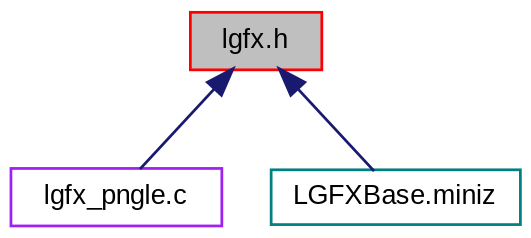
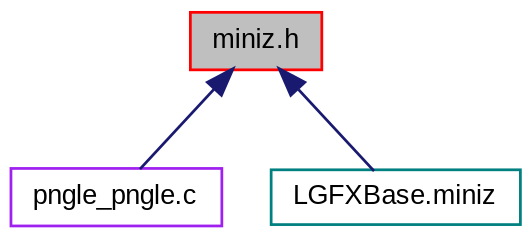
  digraph {
    fontname="Liberation Sans"
    node [fillcolor=white fontname="Liberation Sans" fontsize=10 shape=record style=filled]
    edge [color=midnightblue dir=back fontname="Liberation Sans" fontsize=10 labelfontname=Helvetica labelfontsize=10 style=solid]
-   n1 [color=red fillcolor=grey75 fontcolor=black height=0.2 label="lgfx.h" width=0.4]
-   n2 [color=purple height=0.2 label="lgfx_pngle.c" width=0.4]
+   n1 [color=red fillcolor=grey75 fontcolor=black height=0.2 label="miniz.h" width=0.4]
+   n2 [color=purple height=0.2 label="pngle_pngle.c" width=0.4]
    n3 [color=teal height=0.2 label="LGFXBase.miniz" width=0.4]
    n1 -> n2
    n1 -> n3
  }
